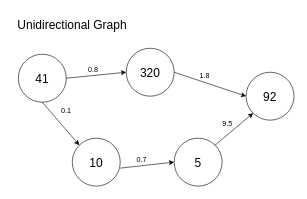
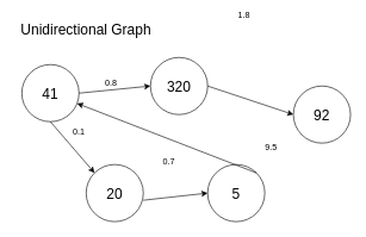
  <mxCell id="0" />
  <mxCell id="1" parent="0" />
  <mxCell id="2" value="&lt;font style=&quot;font-size: 20px;&quot;&gt;41&lt;/font&gt;" style="ellipse;whiteSpace=wrap;html=1;aspect=fixed;" vertex="1" parent="1"><mxGeometry x="30" y="90" width="80" height="80" as="geometry" /></mxCell>
  <mxCell id="3" value="&lt;font style=&quot;font-size: 20px;&quot;&gt;Unidirectional Graph&lt;/font&gt;" style="text;html=1;strokeColor=none;fillColor=none;align=center;verticalAlign=middle;whiteSpace=wrap;rounded=0;" vertex="1" parent="1"><mxGeometry width="200" height="40" as="geometry" x="20" y="20" /></mxCell>
  <mxCell id="4" value="&lt;font style=&quot;font-size: 20px;&quot;&gt;320&lt;/font&gt;" style="ellipse;whiteSpace=wrap;html=1;aspect=fixed;" vertex="1" parent="1"><mxGeometry x="210" y="80" width="80" height="80" as="geometry" /></mxCell>
  <mxCell id="5" value="&lt;font style=&quot;font-size: 20px;&quot;&gt;92&lt;/font&gt;" style="ellipse;whiteSpace=wrap;html=1;aspect=fixed;" vertex="1" parent="1"><mxGeometry x="410" y="120" width="80" height="80" as="geometry" /></mxCell>
- <mxCell id="6" value="&lt;font style=&quot;font-size: 20px;&quot;&gt;10&lt;/font&gt;" style="ellipse;whiteSpace=wrap;html=1;aspect=fixed;" vertex="1" parent="1"><mxGeometry x="120" y="230" width="80" height="80" as="geometry" /></mxCell>
+ <mxCell id="6" value="&lt;font style=&quot;font-size: 20px;&quot;&gt;20&lt;/font&gt;" style="ellipse;whiteSpace=wrap;html=1;aspect=fixed;" vertex="1" parent="1"><mxGeometry x="120" y="230" width="80" height="80" as="geometry" /></mxCell>
  <mxCell id="7" value="&lt;font style=&quot;font-size: 20px;&quot;&gt;5&lt;/font&gt;" style="ellipse;whiteSpace=wrap;html=1;aspect=fixed;" vertex="1" parent="1"><mxGeometry x="290" y="230" width="80" height="80" as="geometry" /></mxCell>
  <mxCell id="8" value="" style="endArrow=classic;startArrow=none;html=1;rounded=0;entryX=0;entryY=0.5;entryDx=0;entryDy=0;startFill=0;" edge="1" parent="1" target="4"><mxGeometry width="50" height="50" relative="1" as="geometry"><mxPoint x="110" y="130" as="sourcePoint" /><mxPoint x="160" y="80" as="targetPoint" /></mxGeometry></mxCell>
  <mxCell id="9" value="" style="endArrow=classic;startArrow=none;html=1;rounded=0;entryX=0;entryY=0.5;entryDx=0;entryDy=0;startFill=0;" edge="1" parent="1" target="5"><mxGeometry width="50" height="50" relative="1" as="geometry"><mxPoint x="290" y="120" as="sourcePoint" /><mxPoint x="340" y="70" as="targetPoint" /></mxGeometry></mxCell>
- <mxCell id="10" value="" style="endArrow=classic;startArrow=none;html=1;rounded=0;exitX=1;exitY=0;exitDx=0;exitDy=0;entryX=0;entryY=1;entryDx=0;entryDy=0;startFill=0;strokeColor=default;" edge="1" parent="1" source="7" target="5"><mxGeometry width="50" height="50" relative="1" as="geometry"><mxPoint x="370" y="250" as="sourcePoint" /><mxPoint x="420" y="200" as="targetPoint" /></mxGeometry></mxCell>
+ <mxCell id="10" value="" style="endArrow=classic;startArrow=none;html=1;rounded=0;exitX=1;exitY=0;exitDx=0;exitDy=0;startFill=0;strokeColor=default;" edge="1" parent="1" source="7" target="2"><mxGeometry width="50" height="50" relative="1" as="geometry"><mxPoint x="370" y="250" as="sourcePoint" /><mxPoint x="420" y="200" as="targetPoint" /></mxGeometry></mxCell>
  <mxCell id="11" value="" style="endArrow=classic;startArrow=none;html=1;rounded=0;entryX=0;entryY=0.5;entryDx=0;entryDy=0;exitX=1;exitY=0.625;exitDx=0;exitDy=0;exitPerimeter=0;startFill=0;" edge="1" parent="1" source="6" target="7"><mxGeometry width="50" height="50" relative="1" as="geometry"><mxPoint x="240" y="400" as="sourcePoint" /><mxPoint x="290" y="350" as="targetPoint" /></mxGeometry></mxCell>
  <mxCell id="12" value="" style="endArrow=none;startArrow=classic;html=1;rounded=0;exitX=0;exitY=0;exitDx=0;exitDy=0;entryX=0.5;entryY=1;entryDx=0;entryDy=0;endFill=0;" edge="1" parent="1" source="6" target="2"><mxGeometry width="50" height="50" relative="1" as="geometry"><mxPoint x="110" y="210" as="sourcePoint" /><mxPoint x="160" y="160" as="targetPoint" /></mxGeometry></mxCell>
  <mxCell id="13" value="0.1" style="text;html=1;strokeColor=none;fillColor=none;align=center;verticalAlign=middle;whiteSpace=wrap;rounded=0;" vertex="1" parent="1"><mxGeometry x="80" y="170" width="60" height="30" as="geometry" /></mxCell>
  <mxCell id="14" value="0.8" style="text;html=1;strokeColor=none;fillColor=none;align=center;verticalAlign=middle;whiteSpace=wrap;rounded=0;" vertex="1" parent="1"><mxGeometry x="125" y="101" width="60" height="30" as="geometry" /></mxCell>
- <mxCell id="15" value="1.8" style="text;html=1;strokeColor=none;fillColor=none;align=center;verticalAlign=middle;whiteSpace=wrap;rounded=0;" vertex="1" parent="1"><mxGeometry x="311" y="111" width="60" height="30" as="geometry" /></mxCell>
+ <mxCell id="15" value="1.8" style="text;html=1;strokeColor=none;fillColor=none;align=center;verticalAlign=middle;whiteSpace=wrap;rounded=0;" vertex="1" parent="1"><mxGeometry x="311" y="6" width="60" height="30" as="geometry" /></mxCell>
  <mxCell id="16" value="9.5" style="text;html=1;strokeColor=none;fillColor=none;align=center;verticalAlign=middle;whiteSpace=wrap;rounded=0;" vertex="1" parent="1"><mxGeometry x="349" y="192" width="60" height="30" as="geometry" /></mxCell>
- <mxCell id="17" value="0.7" style="text;html=1;strokeColor=none;fillColor=none;align=center;verticalAlign=middle;whiteSpace=wrap;rounded=0;" vertex="1" parent="1"><mxGeometry x="206" y="251" width="60" height="30" as="geometry" /></mxCell>
+ <mxCell id="17" value="0.7" style="text;html=1;strokeColor=none;fillColor=none;align=center;verticalAlign=middle;whiteSpace=wrap;rounded=0;" vertex="1" parent="1"><mxGeometry x="206" y="211" width="60" height="30" as="geometry" /></mxCell>
